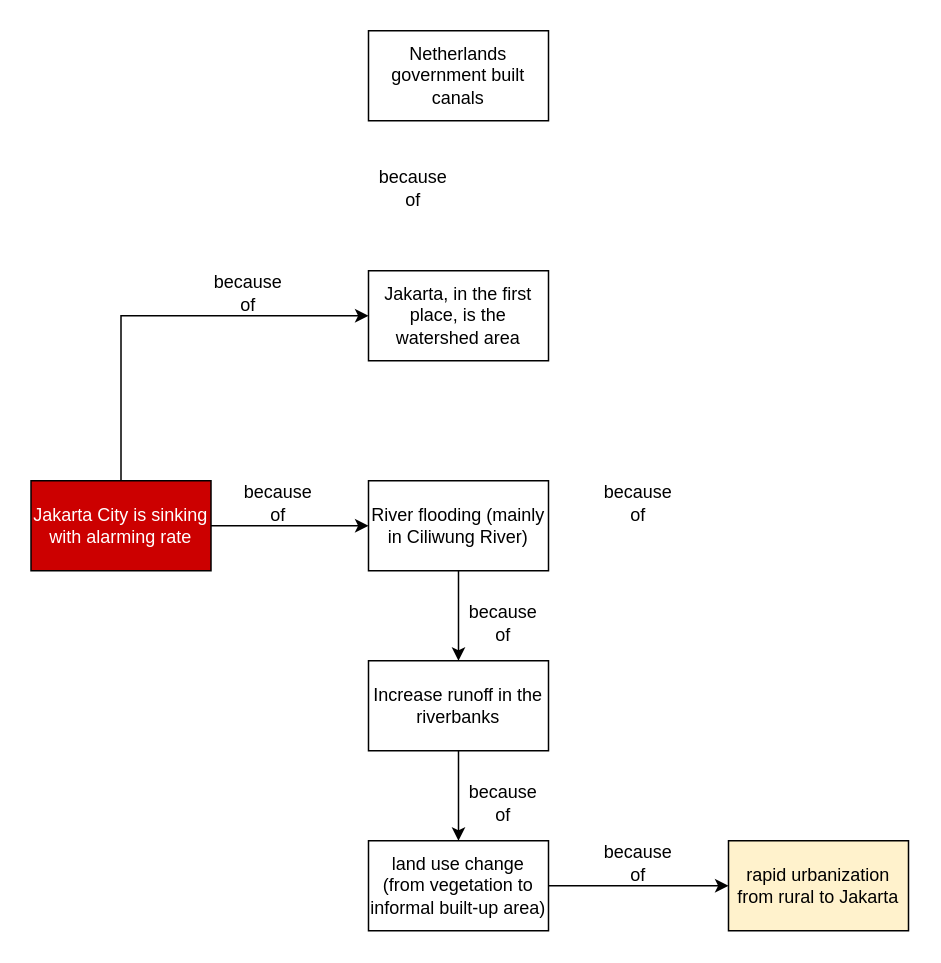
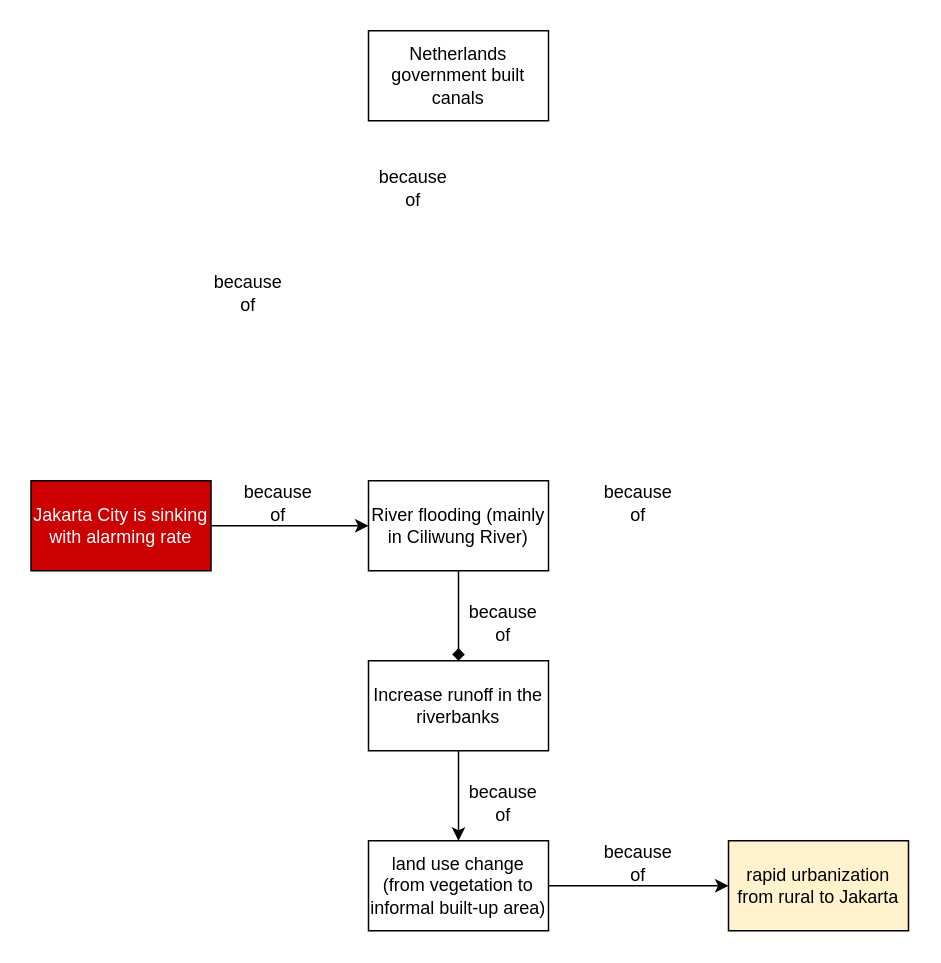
  <mxCell id="0" />
  <mxCell id="1" parent="0" />
  <mxCell id="2" style="edgeStyle=orthogonalEdgeStyle;rounded=0;orthogonalLoop=1;jettySize=auto;html=1;exitX=1;exitY=0.5;exitDx=0;exitDy=0;entryX=0;entryY=0.5;entryDx=0;entryDy=0;" parent="1" source="4" target="6" edge="1"><mxGeometry relative="1" as="geometry" /></mxCell>
- <mxCell id="3" style="edgeStyle=orthogonalEdgeStyle;rounded=0;orthogonalLoop=1;jettySize=auto;html=1;exitX=0.5;exitY=0;exitDx=0;exitDy=0;entryX=0;entryY=0.5;entryDx=0;entryDy=0;" parent="1" source="4" target="8" edge="1"><mxGeometry relative="1" as="geometry" /></mxCell>
  <mxCell id="4" value="&lt;font style=&quot;color: rgb(255, 255, 255);&quot;&gt;Jakarta City is sinking with alarming rate&lt;/font&gt;" style="rounded=0;whiteSpace=wrap;html=1;fillColor=#CC0000;" parent="1" vertex="1"><mxGeometry x="20" y="320" width="120" height="60" as="geometry" /></mxCell>
- <mxCell id="5" style="edgeStyle=orthogonalEdgeStyle;rounded=0;orthogonalLoop=1;jettySize=auto;html=1;exitX=0.5;exitY=1;exitDx=0;exitDy=0;entryX=0.5;entryY=0;entryDx=0;entryDy=0;" parent="1" source="6" target="14" edge="1"><mxGeometry relative="1" as="geometry" /></mxCell>
+ <mxCell id="5" style="edgeStyle=orthogonalEdgeStyle;rounded=0;orthogonalLoop=1;jettySize=auto;html=1;exitX=0.5;exitY=1;exitDx=0;exitDy=0;entryX=0.5;entryY=0;entryDx=0;entryDy=0;endArrow=diamond;" parent="1" source="6" target="14" edge="1"><mxGeometry relative="1" as="geometry" /></mxCell>
  <mxCell id="6" value="River flooding (mainly in Ciliwung River)" style="rounded=0;whiteSpace=wrap;html=1;" parent="1" vertex="1"><mxGeometry x="245" y="320" width="120" height="60" as="geometry" /></mxCell>
  <mxCell id="7" value="because of" style="text;html=1;align=center;verticalAlign=middle;whiteSpace=wrap;rounded=0;" parent="1" vertex="1"><mxGeometry x="155" y="320" width="60" height="30" as="geometry" /></mxCell>
- <mxCell id="8" value="Jakarta, in the first place, is the watershed area" style="rounded=0;whiteSpace=wrap;html=1;" parent="1" vertex="1"><mxGeometry x="245" y="180" width="120" height="60" as="geometry" /></mxCell>
  <mxCell id="9" value="because of" style="text;html=1;align=center;verticalAlign=middle;whiteSpace=wrap;rounded=0;" parent="1" vertex="1"><mxGeometry x="135" y="180" width="60" height="30" as="geometry" /></mxCell>
  <mxCell id="10" value="Netherlands government built canals" style="rounded=0;whiteSpace=wrap;html=1;" parent="1" vertex="1"><mxGeometry x="245" y="20" width="120" height="60" as="geometry" /></mxCell>
  <mxCell id="11" value="because of" style="text;html=1;align=center;verticalAlign=middle;whiteSpace=wrap;rounded=0;" parent="1" vertex="1"><mxGeometry x="245" y="110" width="60" height="30" as="geometry" /></mxCell>
  <mxCell id="12" value="because of" style="text;html=1;align=center;verticalAlign=middle;whiteSpace=wrap;rounded=0;" parent="1" vertex="1"><mxGeometry x="395" y="320" width="60" height="30" as="geometry" /></mxCell>
  <mxCell id="13" style="edgeStyle=orthogonalEdgeStyle;rounded=0;orthogonalLoop=1;jettySize=auto;html=1;exitX=0.5;exitY=1;exitDx=0;exitDy=0;" parent="1" source="14" target="16" edge="1"><mxGeometry relative="1" as="geometry" /></mxCell>
  <mxCell id="14" value="Increase runoff in the riverbanks" style="rounded=0;whiteSpace=wrap;html=1;" parent="1" vertex="1"><mxGeometry x="245" y="440" width="120" height="60" as="geometry" /></mxCell>
  <mxCell id="15" style="edgeStyle=orthogonalEdgeStyle;rounded=0;orthogonalLoop=1;jettySize=auto;html=1;exitX=1;exitY=0.5;exitDx=0;exitDy=0;entryX=0;entryY=0.5;entryDx=0;entryDy=0;" parent="1" source="16" target="17" edge="1"><mxGeometry relative="1" as="geometry" /></mxCell>
  <mxCell id="16" value="land use change (from vegetation to informal built-up area)" style="rounded=0;whiteSpace=wrap;html=1;" parent="1" vertex="1"><mxGeometry x="245" y="560" width="120" height="60" as="geometry" /></mxCell>
  <mxCell id="17" value="rapid urbanization from rural to Jakarta" style="rounded=0;whiteSpace=wrap;html=1;fillColor=#fff2cc;" parent="1" vertex="1"><mxGeometry x="485" y="560" width="120" height="60" as="geometry" /></mxCell>
  <mxCell id="18" value="because of" style="text;html=1;align=center;verticalAlign=middle;whiteSpace=wrap;rounded=0;" parent="1" vertex="1"><mxGeometry x="305" y="400" width="60" height="30" as="geometry" /></mxCell>
  <mxCell id="19" value="because of" style="text;html=1;align=center;verticalAlign=middle;whiteSpace=wrap;rounded=0;" parent="1" vertex="1"><mxGeometry x="305" y="520" width="60" height="30" as="geometry" /></mxCell>
  <mxCell id="20" value="because of" style="text;html=1;align=center;verticalAlign=middle;whiteSpace=wrap;rounded=0;" parent="1" vertex="1"><mxGeometry x="395" y="560" width="60" height="30" as="geometry" /></mxCell>
